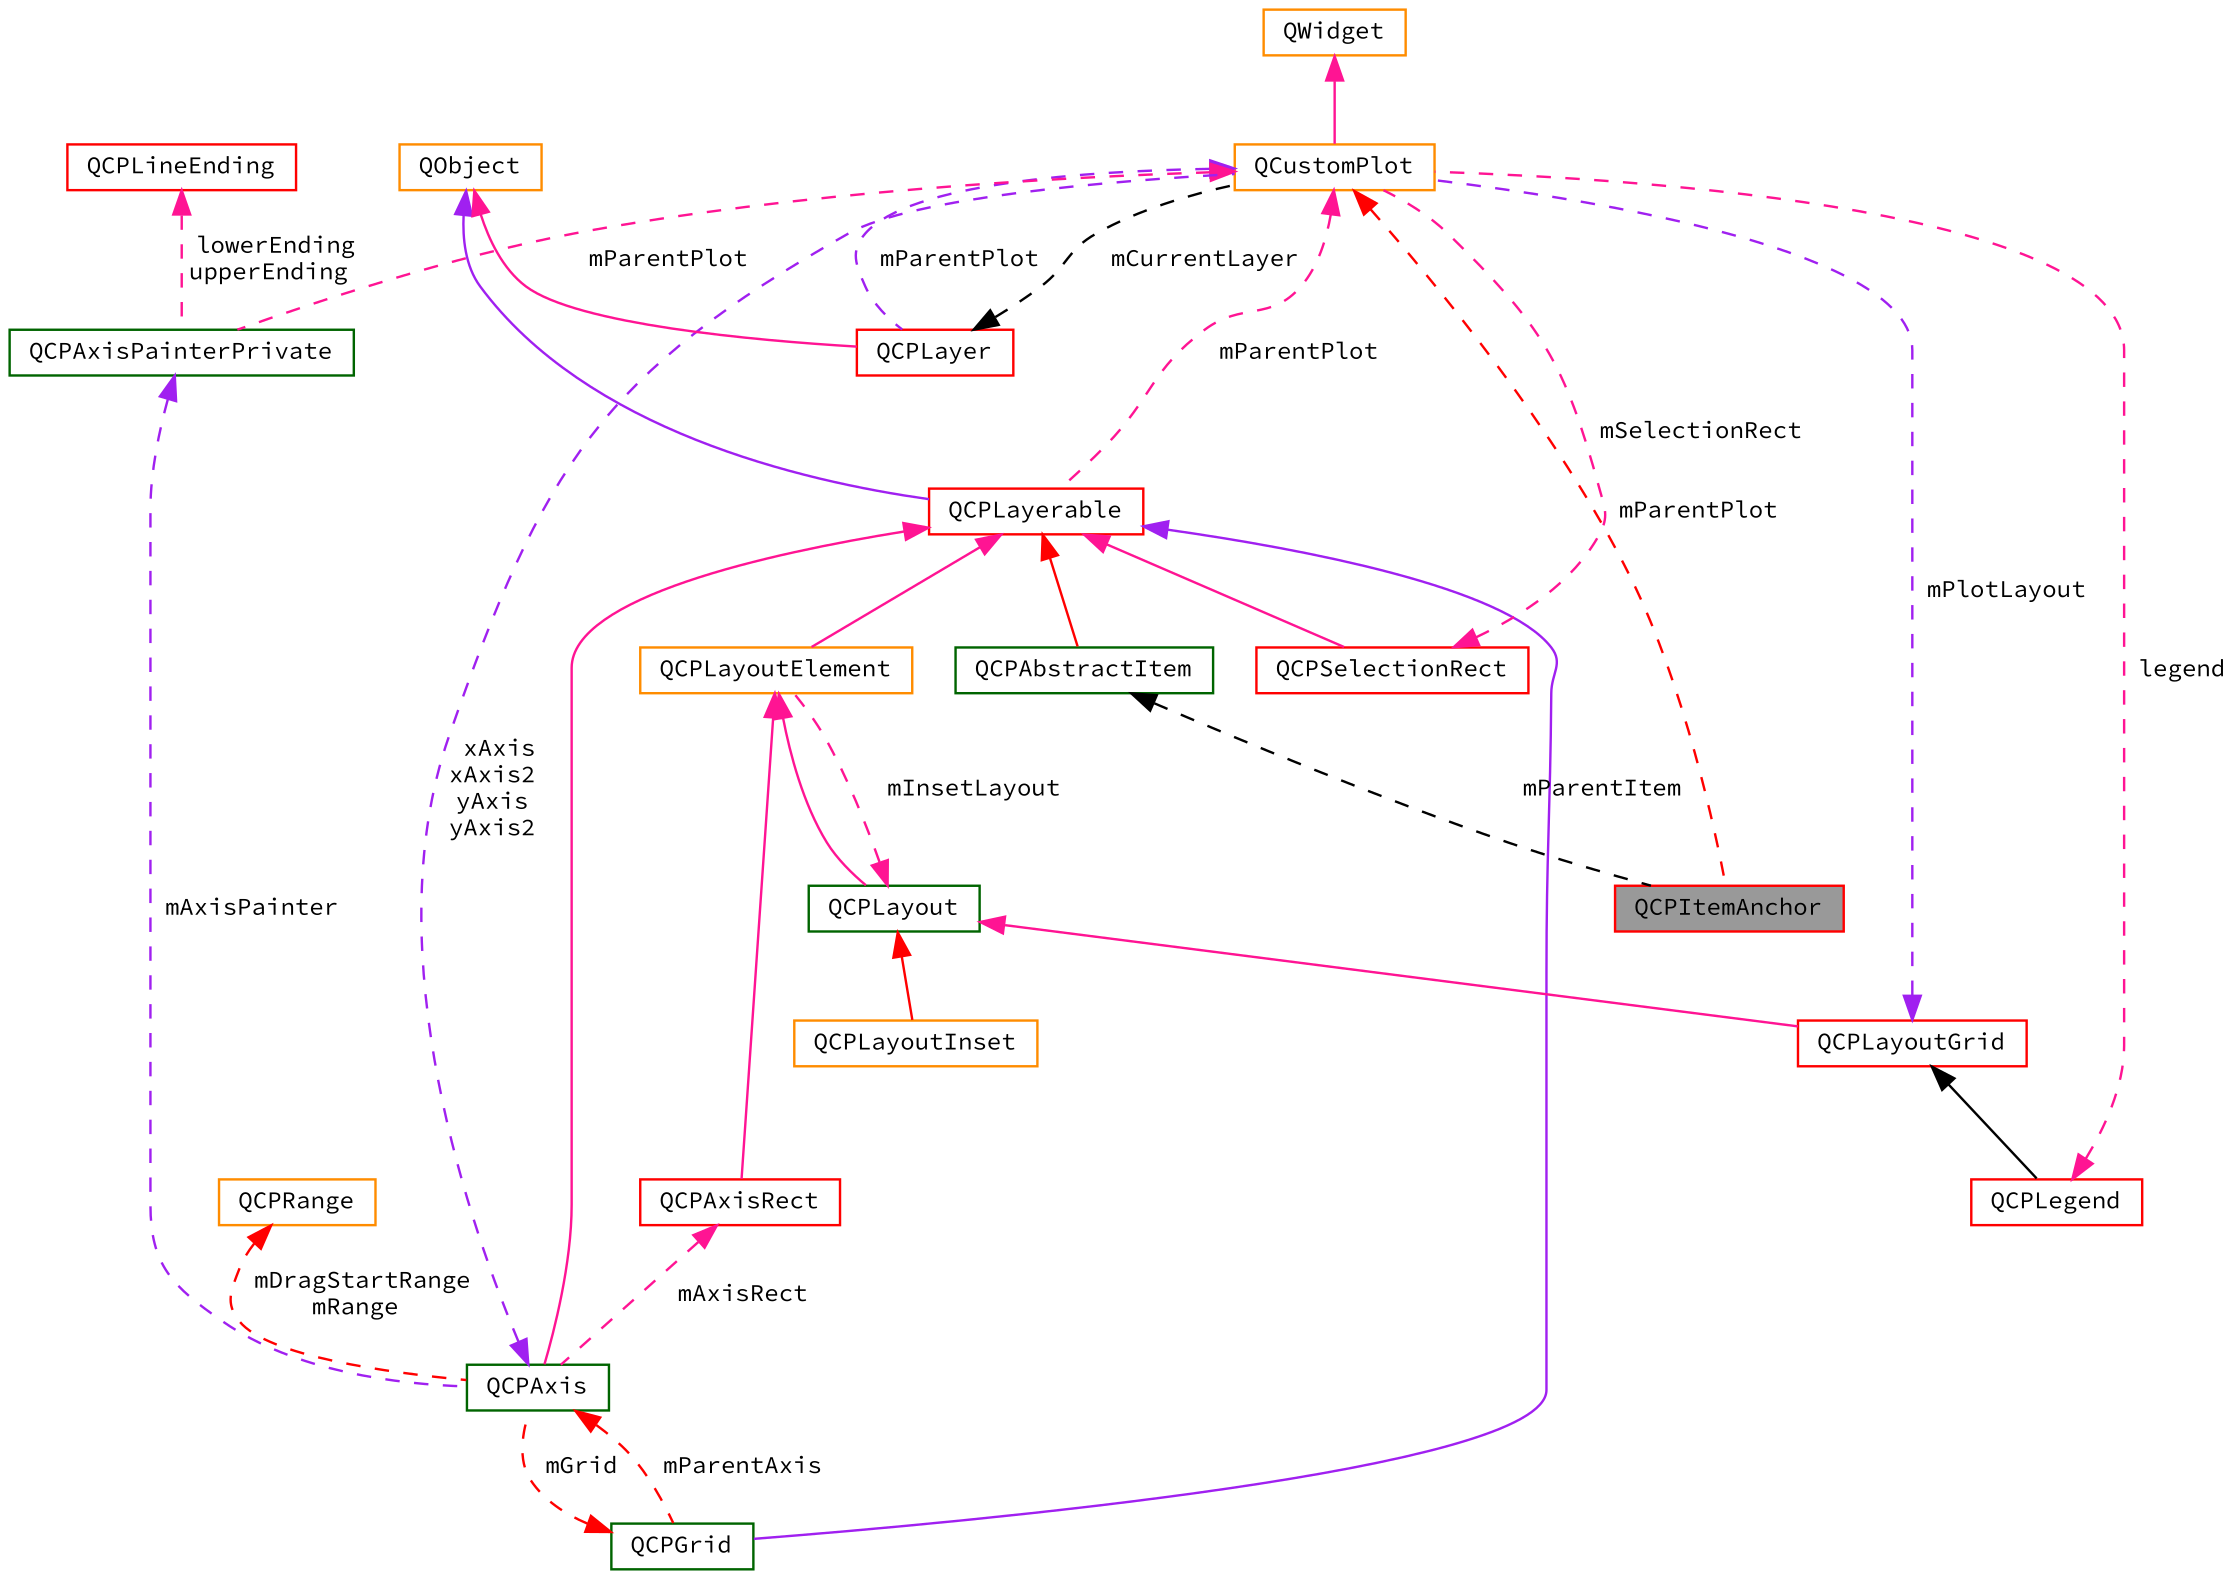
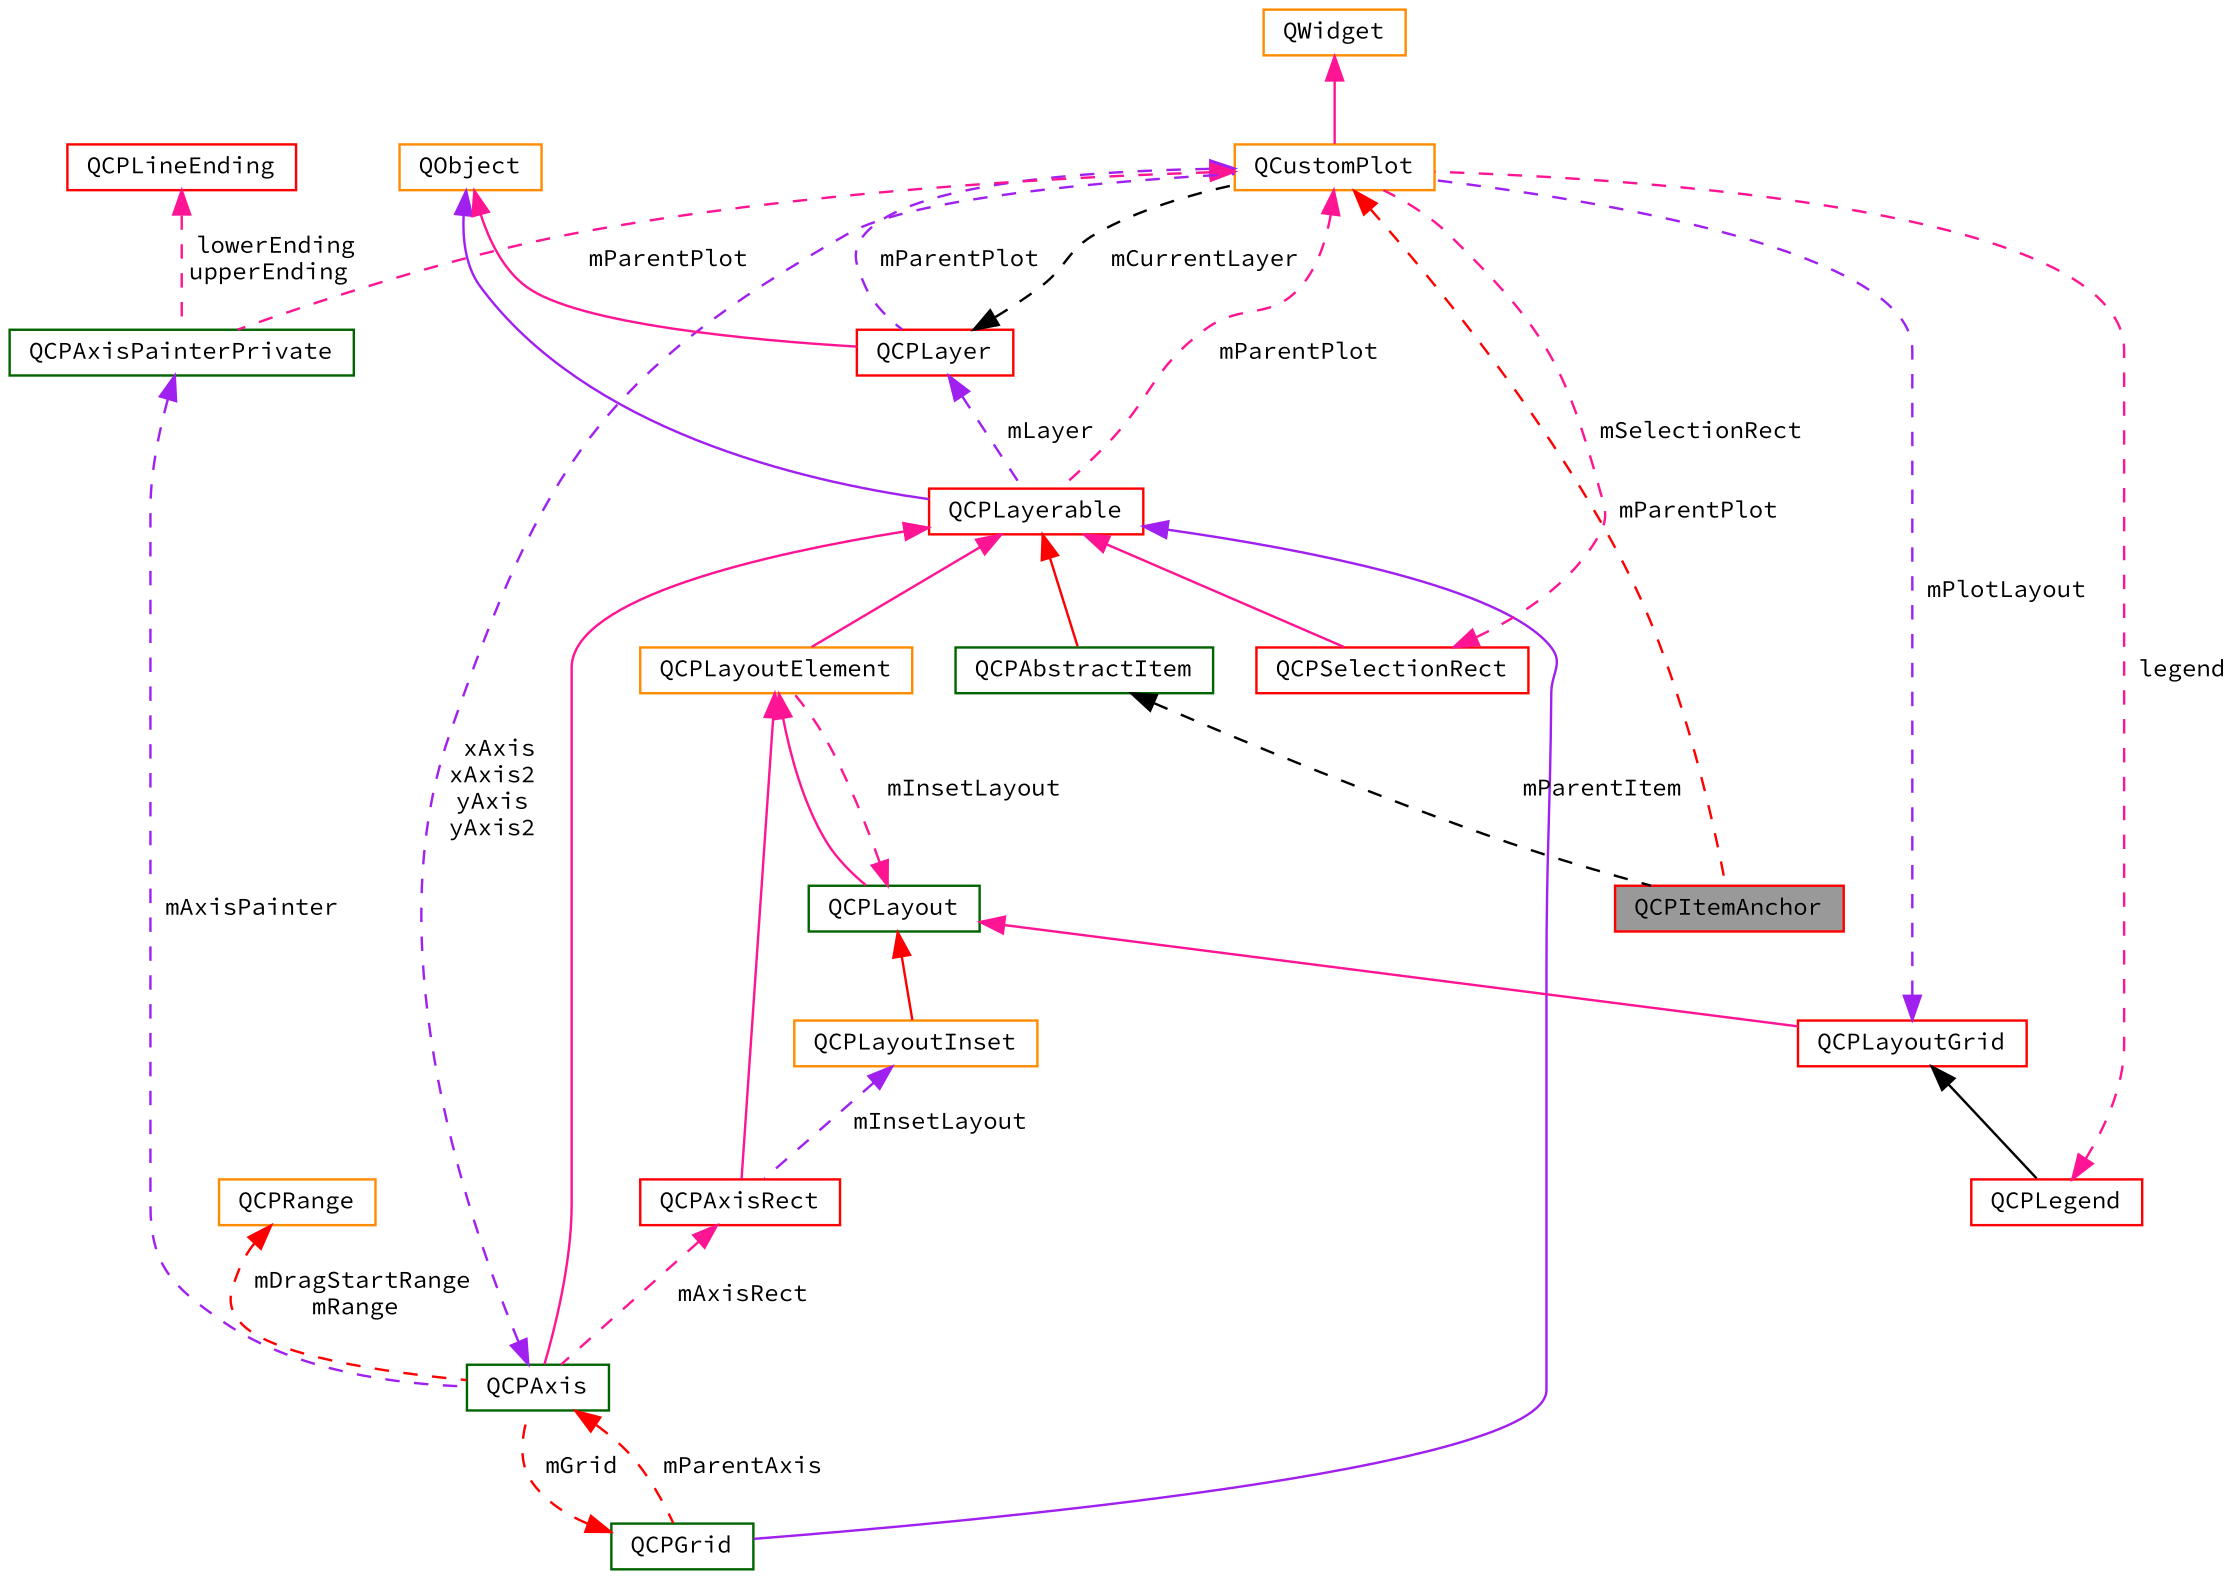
  digraph {
    fontname="Source Code Pro"
    node [color=red fillcolor=white fontname="Source Code Pro" fontsize=10 shape=box style=filled]
    edge [color=deeppink dir=back fontname="Source Code Pro" fontsize=10 labelfontname=Helvetica labelfontsize=10 style=dashed]
    n1 [fillcolor=grey60 fontcolor=black height=0.2 label=QCPItemAnchor width=0.4]
    n2 [color=darkorange height=0.2 label=QCustomPlot width=0.4]
    n3 [height=0.2 label=QCPLayerable width=0.4]
    n4 [height=0.2 label=QCPLayer width=0.4]
    n5 [color=darkgreen height=0.2 label=QCPAxisPainterPrivate width=0.4]
    n6 [color=darkgreen height=0.2 label=QCPAxis width=0.4]
    n7 [color=darkgreen height=0.2 label=QCPGrid width=0.4]
    n8 [color=darkorange height=0.2 label=QCPLayoutElement width=0.4]
    n9 [height=0.2 label=QCPSelectionRect width=0.4]
    n10 [color=darkgreen height=0.2 label=QCPAbstractItem width=0.4]
    n11 [color=darkorange height=0.2 label=QWidget width=0.4]
    n12 [height=0.2 label=QCPAxisRect width=0.4]
    n13 [color=darkgreen height=0.2 label=QCPLayout width=0.4]
    n14 [color=darkorange height=0.2 label=QObject width=0.4]
    n15 [color=darkorange height=0.2 label=QCPLayoutInset width=0.4]
    n16 [height=0.2 label=QCPLayoutGrid width=0.4]
    n17 [height=0.2 label=QCPLegend width=0.4]
    n18 [color=darkorange height=0.2 label=QCPRange width=0.4]
    n19 [height=0.2 label=QCPLineEnding width=0.4]
    n2 -> n1 [color=red label=" mParentPlot"]
    n2 -> n3 [label=" mParentPlot"]
    n2 -> n4 [color=purple label=" mParentPlot"]
    n2 -> n5 [label=" mParentPlot"]
    n3 -> n6 [style=solid]
    n3 -> n7 [color=purple style=solid]
    n3 -> n8 [style=solid]
    n3 -> n9 [style=solid]
    n3 -> n10 [color=red style=solid]
    n4 -> n2 [color=black label=" mCurrentLayer"]
+   n4 -> n3 [color=purple label=" mLayer"]
    n5 -> n6 [color=purple label=" mAxisPainter"]
    n6 -> n2 [color=purple label=" xAxis\nxAxis2\nyAxis\nyAxis2"]
    n6 -> n7 [color=red label=" mParentAxis"]
    n7 -> n6 [color=red label=" mGrid"]
    n8 -> n12 [style=solid]
    n8 -> n13 [style=solid]
    n9 -> n2 [label=" mSelectionRect"]
    n10 -> n1 [color=black label=" mParentItem"]
    n11 -> n2 [style=solid]
    n12 -> n6 [label=" mAxisRect"]
    n13 -> n8 [label=" mInsetLayout"]
    n13 -> n15 [color=red style=solid]
    n13 -> n16 [style=solid]
    n14 -> n3 [color=purple style=solid]
    n14 -> n4 [style=solid]
+   n15 -> n12 [color=purple label=" mInsetLayout"]
    n16 -> n2 [color=purple label=" mPlotLayout"]
    n16 -> n17 [color=black style=solid]
    n17 -> n2 [label=" legend"]
    n18 -> n6 [color=red label=" mDragStartRange\nmRange"]
    n19 -> n5 [label=" lowerEnding\nupperEnding"]
  }
